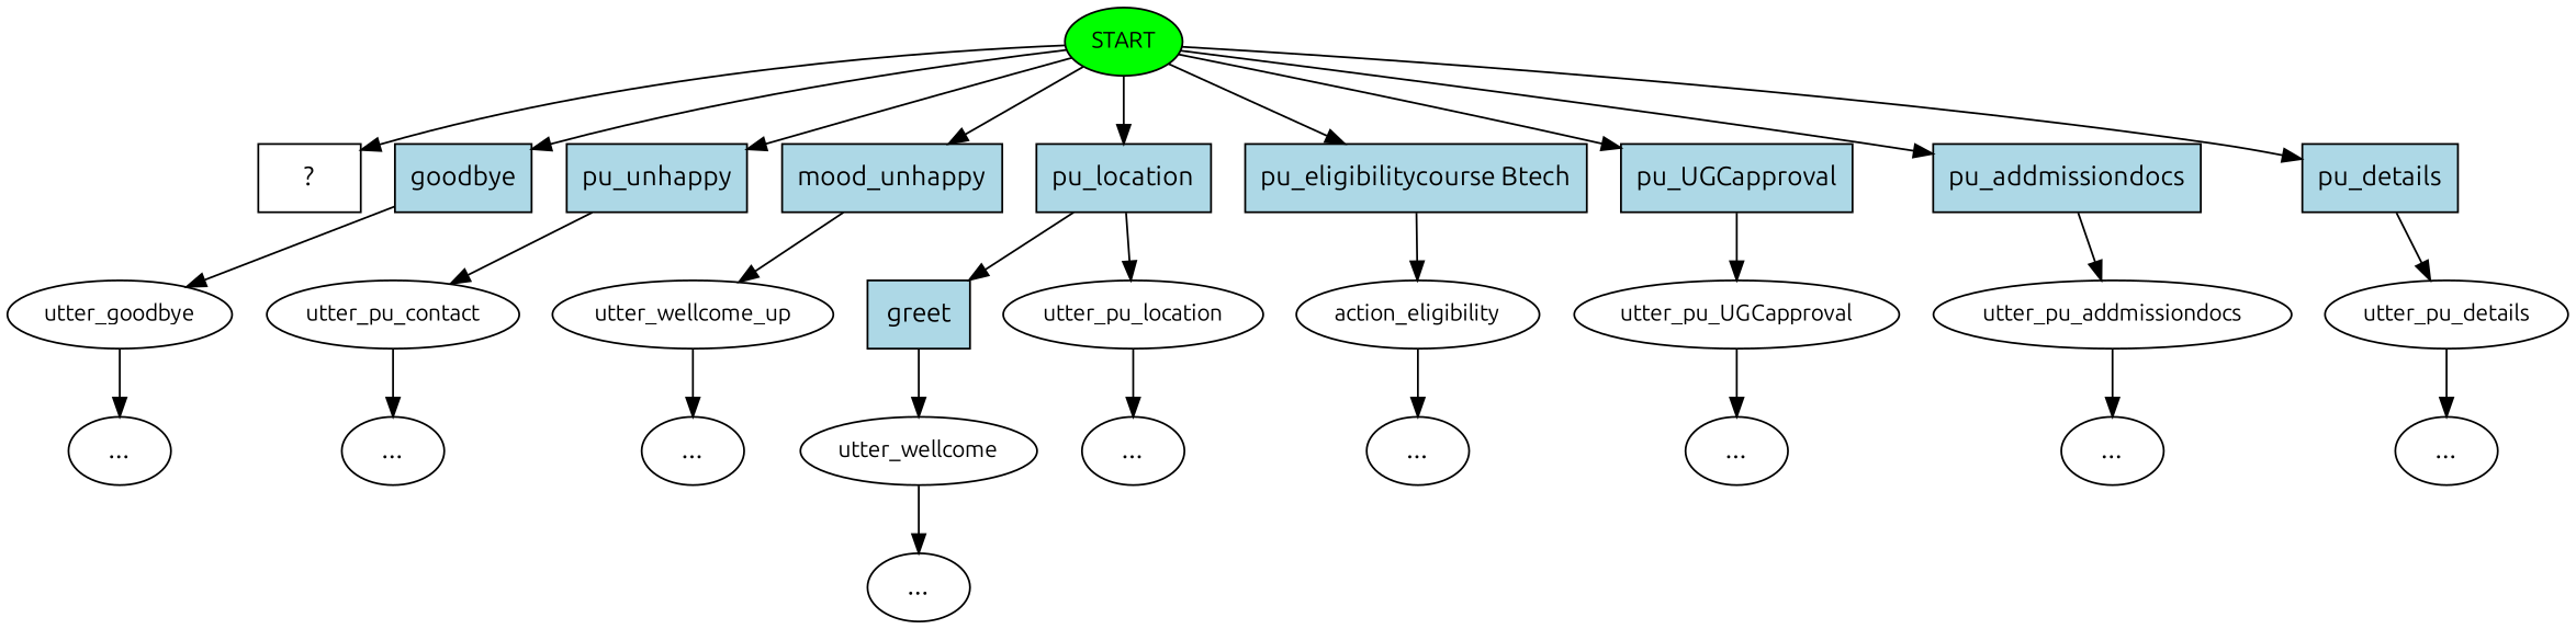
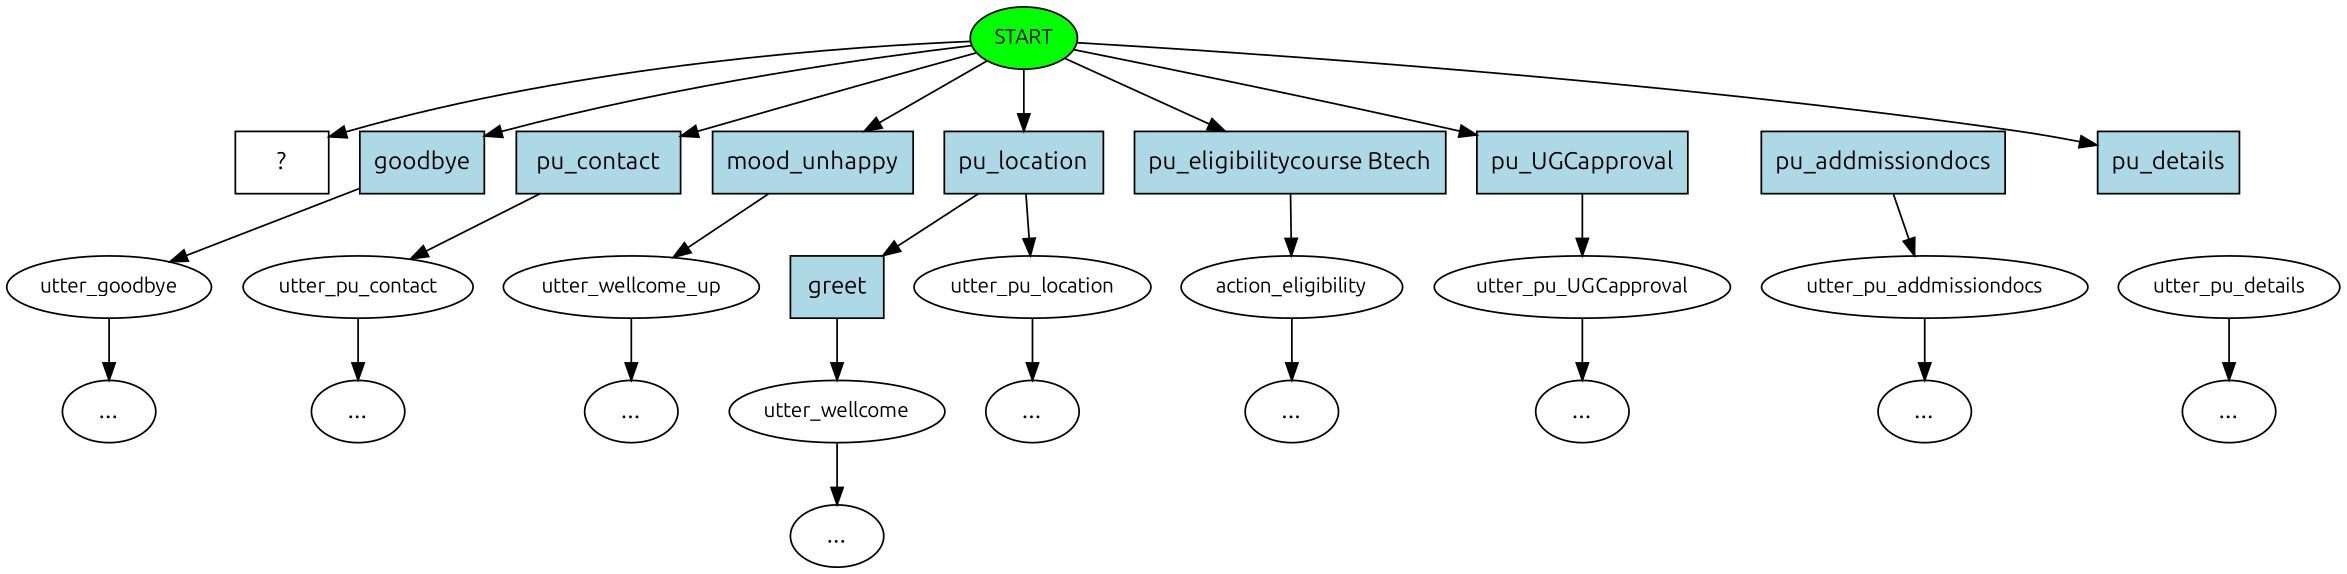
  digraph {
    fontname=Ubuntu
    node [fontname=Ubuntu]
    edge [fontname=Ubuntu]
    n1 [fillcolor=green fontsize=12 label=START style=filled]
    n2 [label="  ?  " shape=rect]
    n3 [fillcolor=lightblue label=goodbye shape=rect style=filled]
-   n4 [fillcolor=lightblue label=pu_unhappy shape=rect style=filled]
+   n4 [fillcolor=lightblue label=pu_contact shape=rect style=filled]
    n5 [fillcolor=lightblue label=mood_unhappy shape=rect style=filled]
    n6 [fillcolor=lightblue label=pu_location shape=rect style=filled]
    n7 [fillcolor=lightblue label="pu_eligibilitycourse Btech" shape=rect style=filled]
    n8 [fillcolor=lightblue label=pu_UGCapproval shape=rect style=filled]
    n9 [fillcolor=lightblue label=pu_addmissiondocs shape=rect style=filled]
    n10 [fillcolor=lightblue label=pu_details shape=rect style=filled]
    n11 [fillcolor=lightblue label=greet shape=rect style=filled]
    n12 [fontsize=12 label=utter_wellcome]
    n13 [fontsize=12 label=utter_goodbye]
    n14 [fontsize=12 label=utter_pu_contact]
    n15 [fontsize=12 label=utter_wellcome_up]
    n16 [fontsize=12 label=utter_pu_location]
    n17 [fontsize=12 label=action_eligibility]
    n18 [fontsize=12 label=utter_pu_UGCapproval]
    n19 [fontsize=12 label=utter_pu_addmissiondocs]
    n20 [fontsize=12 label=utter_pu_details]
    n21 [label="..."]
    n22 [label="..."]
    n23 [label="..."]
    n24 [label="..."]
    n25 [label="..."]
    n26 [label="..."]
    n27 [label="..."]
    n28 [label="..."]
    n29 [label="..."]
    n1 -> n2
    n1 -> n3
    n1 -> n4
    n1 -> n5
    n1 -> n6
    n1 -> n7
    n1 -> n8
-   n1 -> n9
    n1 -> n10
    n3 -> n13
    n4 -> n14
    n5 -> n15
    n6 -> n11
    n6 -> n16
    n7 -> n17
    n8 -> n18
    n9 -> n19
-   n10 -> n20
    n11 -> n12
    n12 -> n21
    n13 -> n22
    n14 -> n23
    n15 -> n24
    n16 -> n25
    n17 -> n26
    n18 -> n27
    n19 -> n28
    n20 -> n29
  }
